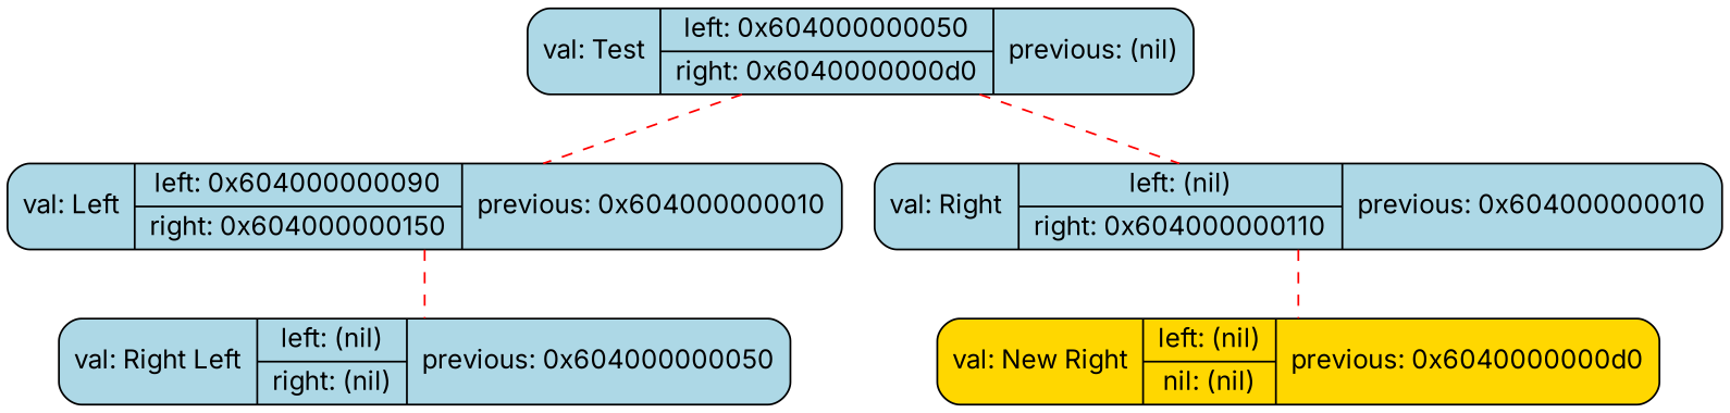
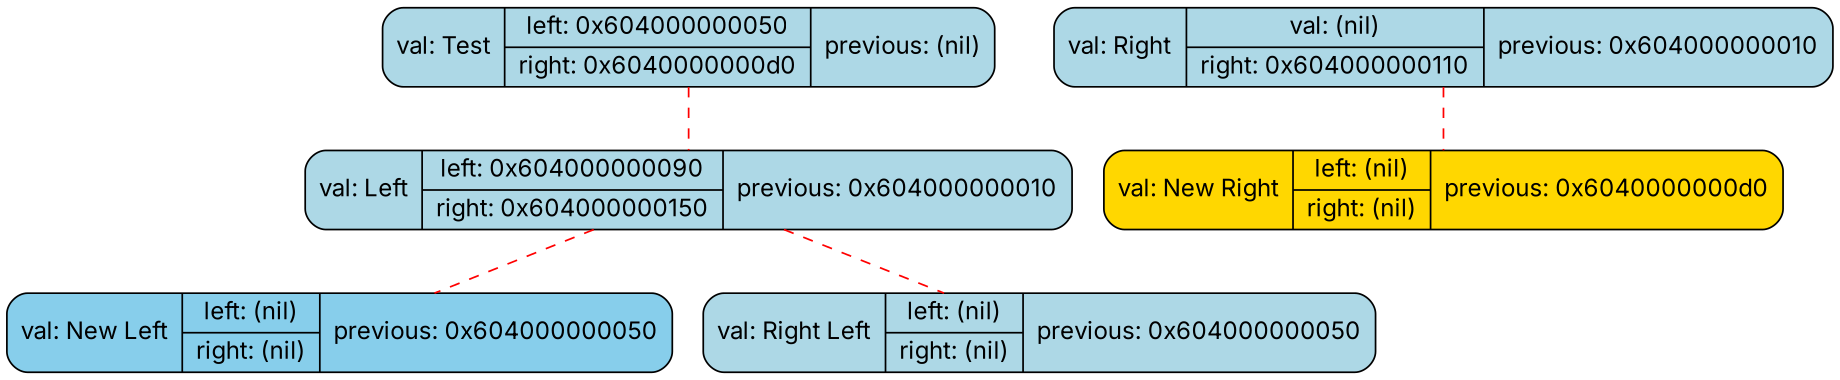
  digraph {
    fontname=Inter
    rankdir=HR
    node [fillcolor=lightblue fontname=Inter shape=record style="rounded, filled,filled"]
    edge [arrowhead=none color=red fontname=Inter style=dashed]
    n1 [label="{ {val: Test | {left: 0x604000000050 | right: 0x6040000000d0} | previous: (nil) }}"]
    n2 [label="{ {val: Left | {left: 0x604000000090 | right: 0x604000000150} | previous: 0x604000000010 }}"]
-   n3 [label="{ {val: Right | {left: (nil) | right: 0x604000000110} | previous: 0x604000000010 }}"]
+   n3 [label="{ {val: Right | {val: (nil) | right: 0x604000000110} | previous: 0x604000000010 }}"]
+   n4 [fillcolor=skyblue label="{ {val: New Left | {left: (nil) | right: (nil)} | previous: 0x604000000050 }}"]
    n5 [label="{ {val: Right Left | {left: (nil) | right: (nil)} | previous: 0x604000000050 }}"]
-   n6 [fillcolor=gold label="{ {val: New Right | {left: (nil) | nil: (nil)} | previous: 0x6040000000d0 }}"]
+   n6 [fillcolor=gold label="{ {val: New Right | {left: (nil) | right: (nil)} | previous: 0x6040000000d0 }}"]
    n1 -> n2
-   n1 -> n3
+   n2 -> n4
    n2 -> n5
    n3 -> n6
  }
